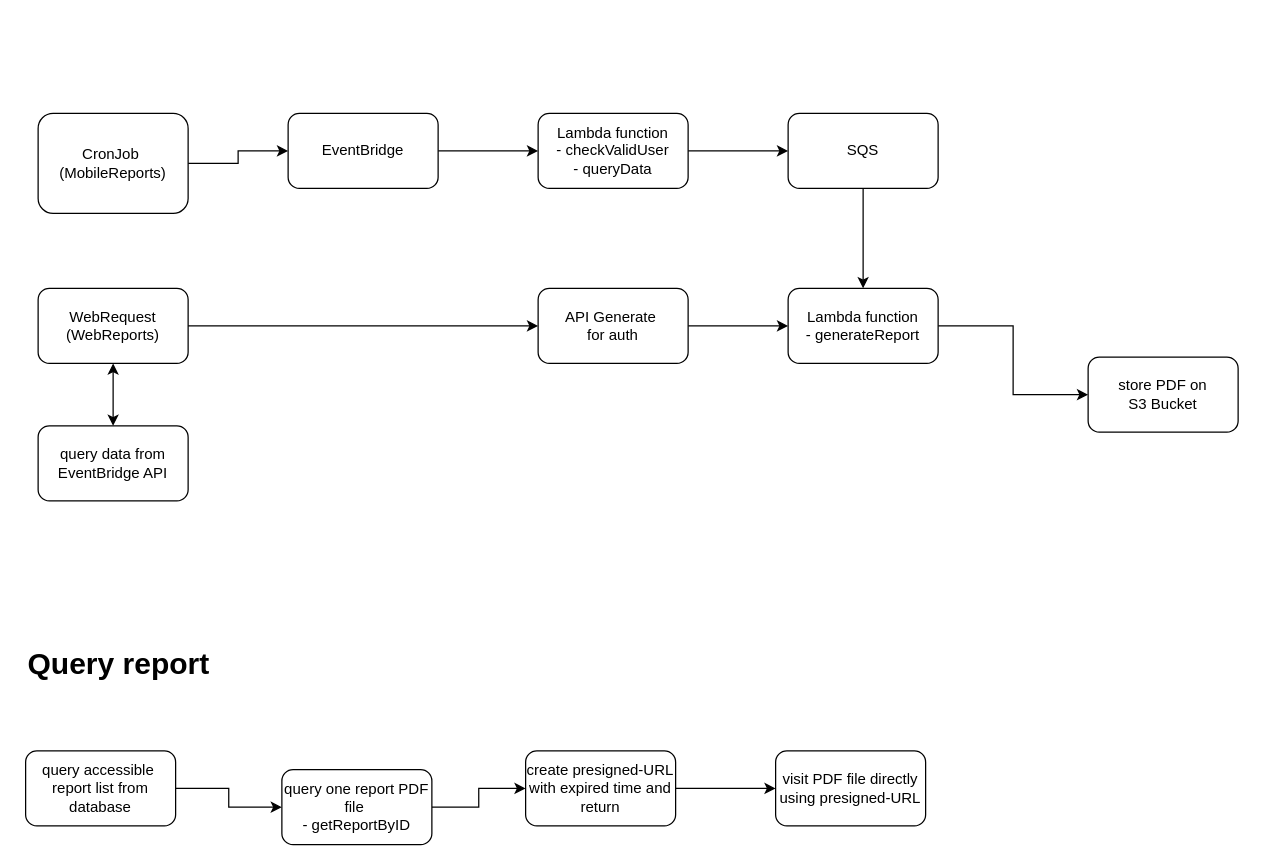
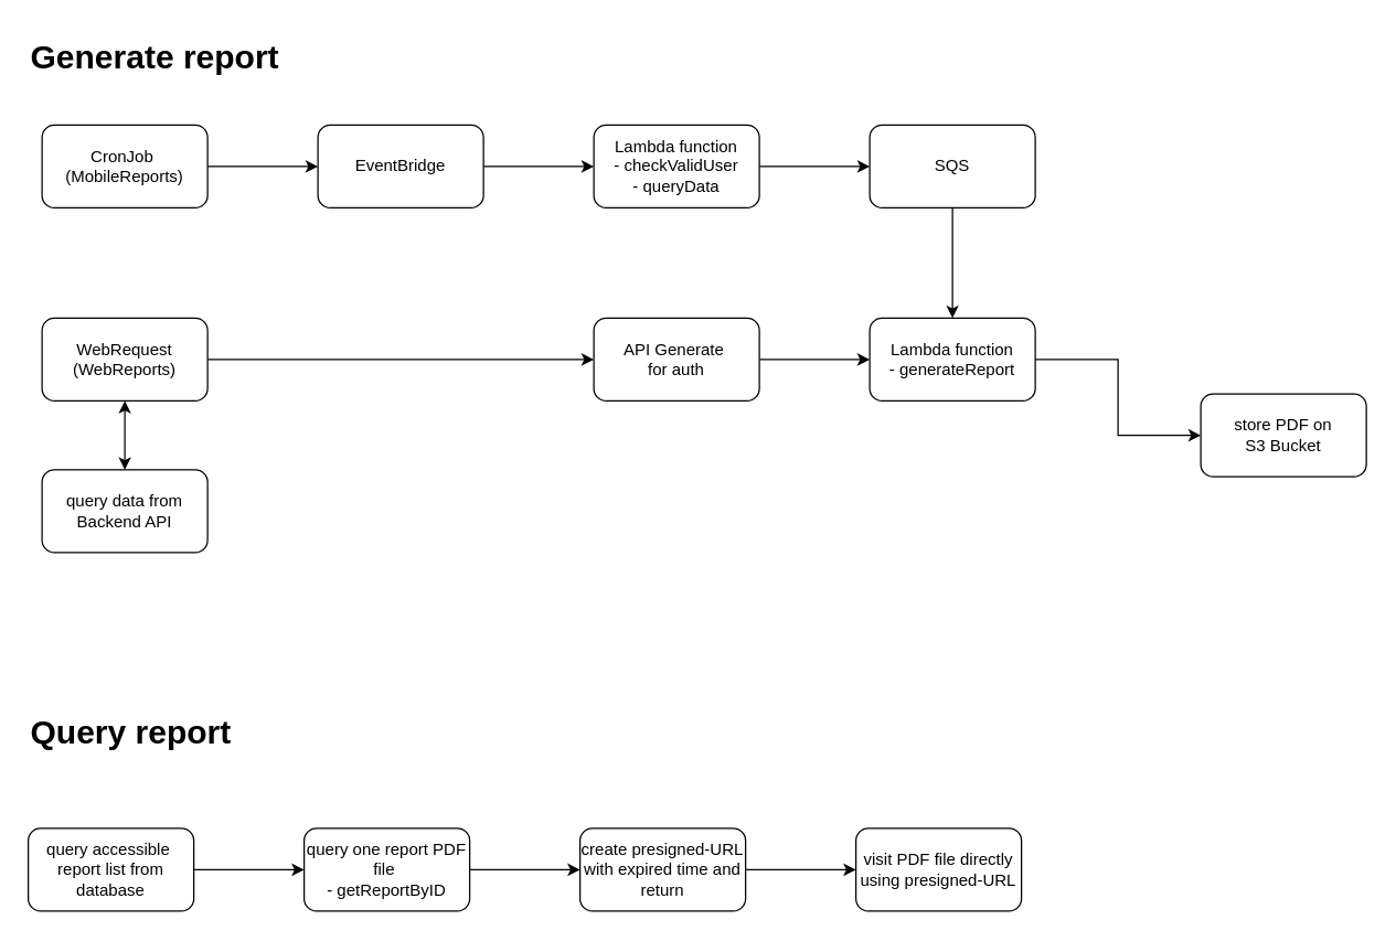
  <mxCell id="0" />
  <mxCell id="1" parent="0" />
  <mxCell id="2" style="edgeStyle=orthogonalEdgeStyle;rounded=0;orthogonalLoop=1;jettySize=auto;html=1;" edge="1" parent="1" source="3" target="9"><mxGeometry relative="1" as="geometry" /></mxCell>
  <mxCell id="3" value="API Generate&amp;nbsp;&lt;div&gt;for auth&lt;/div&gt;" style="rounded=1;whiteSpace=wrap;html=1;" vertex="1" parent="1"><mxGeometry x="430" y="230" width="120" height="60" as="geometry" /></mxCell>
  <mxCell id="4" value="" style="edgeStyle=orthogonalEdgeStyle;rounded=0;orthogonalLoop=1;jettySize=auto;html=1;" edge="1" parent="1" source="5" target="14"><mxGeometry relative="1" as="geometry" /></mxCell>
- <mxCell id="5" value="CronJob&amp;nbsp;&lt;div&gt;(MobileReports)&lt;/div&gt;" style="rounded=1;whiteSpace=wrap;html=1;" vertex="1" parent="1"><mxGeometry x="30" y="90" width="120" height="80" as="geometry" /></mxCell>
+ <mxCell id="5" value="CronJob&amp;nbsp;&lt;div&gt;(MobileReports)&lt;/div&gt;" style="rounded=1;whiteSpace=wrap;html=1;" vertex="1" parent="1"><mxGeometry x="30" y="90" width="120" height="60" as="geometry" /></mxCell>
  <mxCell id="6" value="WebRequest&lt;div&gt;(WebReports)&lt;/div&gt;" style="rounded=1;whiteSpace=wrap;html=1;" vertex="1" parent="1"><mxGeometry x="30" y="230" width="120" height="60" as="geometry" /></mxCell>
  <mxCell id="7" style="edgeStyle=orthogonalEdgeStyle;rounded=0;orthogonalLoop=1;jettySize=auto;html=1;entryX=0;entryY=0.5;entryDx=0;entryDy=0;" edge="1" parent="1" source="6" target="3"><mxGeometry relative="1" as="geometry" /></mxCell>
  <mxCell id="8" style="edgeStyle=orthogonalEdgeStyle;rounded=0;orthogonalLoop=1;jettySize=auto;html=1;entryX=0;entryY=0.5;entryDx=0;entryDy=0;" edge="1" parent="1" source="9" target="12"><mxGeometry relative="1" as="geometry" /></mxCell>
  <mxCell id="9" value="Lambda function&lt;br&gt;- generateReport" style="whiteSpace=wrap;html=1;rounded=1;" vertex="1" parent="1"><mxGeometry x="630" y="230" width="120" height="60" as="geometry" /></mxCell>
+ <mxCell id="10" value="&lt;h1 style=&quot;margin-top: 0px;&quot;&gt;Generate report&amp;nbsp;&lt;/h1&gt;" style="text;html=1;whiteSpace=wrap;overflow=hidden;rounded=0;" vertex="1" parent="1"><mxGeometry x="20" y="20" width="420" height="40" as="geometry" /></mxCell>
  <mxCell id="11" value="&lt;h1 style=&quot;margin-top: 0px;&quot;&gt;Query report&amp;nbsp;&lt;/h1&gt;" style="text;html=1;whiteSpace=wrap;overflow=hidden;rounded=0;" vertex="1" parent="1"><mxGeometry x="20" y="510" width="400" height="40" as="geometry" /></mxCell>
  <mxCell id="12" value="store PDF on&lt;br&gt;S3 Bucket" style="whiteSpace=wrap;html=1;rounded=1;" vertex="1" parent="1"><mxGeometry x="870" y="285" width="120" height="60" as="geometry" /></mxCell>
  <mxCell id="13" style="edgeStyle=orthogonalEdgeStyle;rounded=0;orthogonalLoop=1;jettySize=auto;html=1;entryX=0;entryY=0.5;entryDx=0;entryDy=0;" edge="1" parent="1" source="14" target="18"><mxGeometry relative="1" as="geometry" /></mxCell>
  <mxCell id="14" value="EventBridge" style="rounded=1;whiteSpace=wrap;html=1;" vertex="1" parent="1"><mxGeometry x="230" y="90" width="120" height="60" as="geometry" /></mxCell>
- <mxCell id="15" value="query data from EventBridge API" style="rounded=1;whiteSpace=wrap;html=1;" vertex="1" parent="1"><mxGeometry x="30" y="340" width="120" height="60" as="geometry" /></mxCell>
+ <mxCell id="15" value="query data from Backend API" style="rounded=1;whiteSpace=wrap;html=1;" vertex="1" parent="1"><mxGeometry x="30" y="340" width="120" height="60" as="geometry" /></mxCell>
  <mxCell id="16" value="" style="endArrow=classic;startArrow=classic;html=1;rounded=0;entryX=0.5;entryY=1;entryDx=0;entryDy=0;" edge="1" parent="1" target="6"><mxGeometry width="50" height="50" relative="1" as="geometry"><mxPoint x="90" y="340" as="sourcePoint" /><mxPoint x="140" y="300" as="targetPoint" /></mxGeometry></mxCell>
  <mxCell id="17" value="" style="edgeStyle=orthogonalEdgeStyle;rounded=0;orthogonalLoop=1;jettySize=auto;html=1;" edge="1" parent="1" source="18" target="20"><mxGeometry relative="1" as="geometry" /></mxCell>
  <mxCell id="18" value="Lambda function&lt;br&gt;- checkValidUser&lt;div&gt;- queryData&lt;/div&gt;" style="rounded=1;whiteSpace=wrap;html=1;" vertex="1" parent="1"><mxGeometry x="430" y="90" width="120" height="60" as="geometry" /></mxCell>
  <mxCell id="19" value="" style="edgeStyle=orthogonalEdgeStyle;rounded=0;orthogonalLoop=1;jettySize=auto;html=1;" edge="1" parent="1" source="20" target="9"><mxGeometry relative="1" as="geometry" /></mxCell>
  <mxCell id="20" value="SQS" style="rounded=1;whiteSpace=wrap;html=1;" vertex="1" parent="1"><mxGeometry x="630" y="90" width="120" height="60" as="geometry" /></mxCell>
  <mxCell id="21" value="" style="edgeStyle=orthogonalEdgeStyle;rounded=0;orthogonalLoop=1;jettySize=auto;html=1;" edge="1" parent="1" source="22" target="24"><mxGeometry relative="1" as="geometry" /></mxCell>
  <mxCell id="22" value="query accessible&amp;nbsp; report list from database" style="rounded=1;whiteSpace=wrap;html=1;" vertex="1" parent="1"><mxGeometry x="20" y="600" width="120" height="60" as="geometry" /></mxCell>
  <mxCell id="23" value="" style="edgeStyle=orthogonalEdgeStyle;rounded=0;orthogonalLoop=1;jettySize=auto;html=1;" edge="1" parent="1" source="24" target="26"><mxGeometry relative="1" as="geometry" /></mxCell>
- <mxCell id="24" value="query one report PDF file&amp;nbsp;&lt;div&gt;- getReportByID&lt;/div&gt;" style="whiteSpace=wrap;html=1;rounded=1;" vertex="1" parent="1"><mxGeometry x="225" y="615" width="120" height="60" as="geometry" /></mxCell>
+ <mxCell id="24" value="query one report PDF file&amp;nbsp;&lt;div&gt;- getReportByID&lt;/div&gt;" style="whiteSpace=wrap;html=1;rounded=1;" vertex="1" parent="1"><mxGeometry x="220" y="600" width="120" height="60" as="geometry" /></mxCell>
  <mxCell id="25" value="" style="edgeStyle=orthogonalEdgeStyle;rounded=0;orthogonalLoop=1;jettySize=auto;html=1;" edge="1" parent="1" source="26" target="27"><mxGeometry relative="1" as="geometry" /></mxCell>
  <mxCell id="26" value="create presigned-URL with expired time and return" style="whiteSpace=wrap;html=1;rounded=1;" vertex="1" parent="1"><mxGeometry x="420" y="600" width="120" height="60" as="geometry" /></mxCell>
  <mxCell id="27" value="visit PDF file directly using presigned-URL" style="whiteSpace=wrap;html=1;rounded=1;" vertex="1" parent="1"><mxGeometry x="620" y="600" width="120" height="60" as="geometry" /></mxCell>
